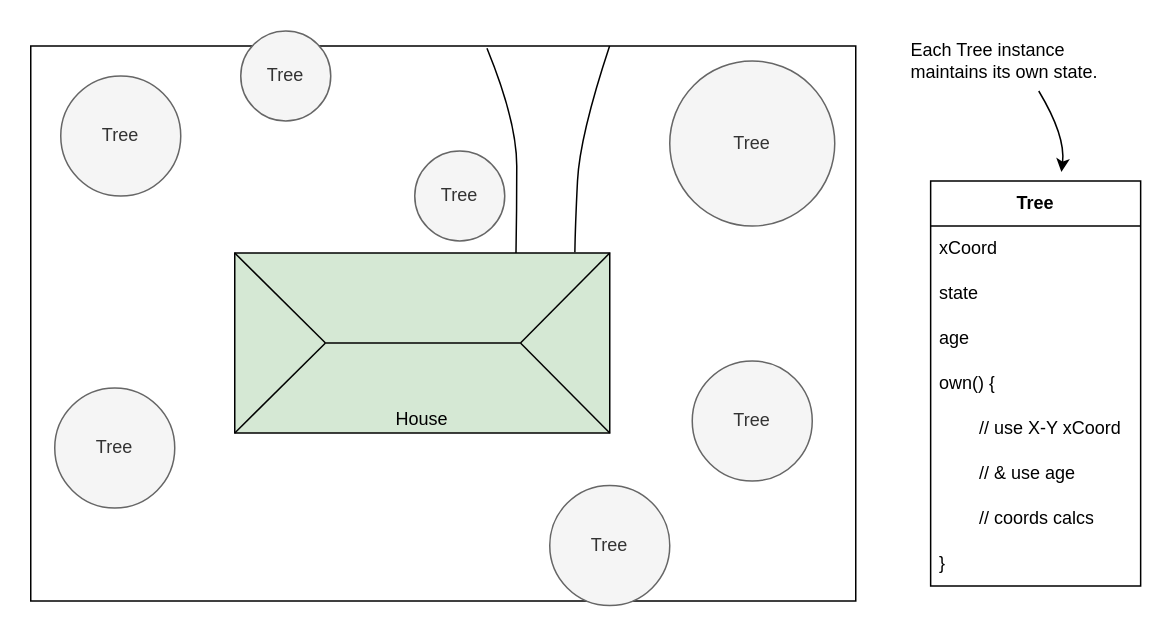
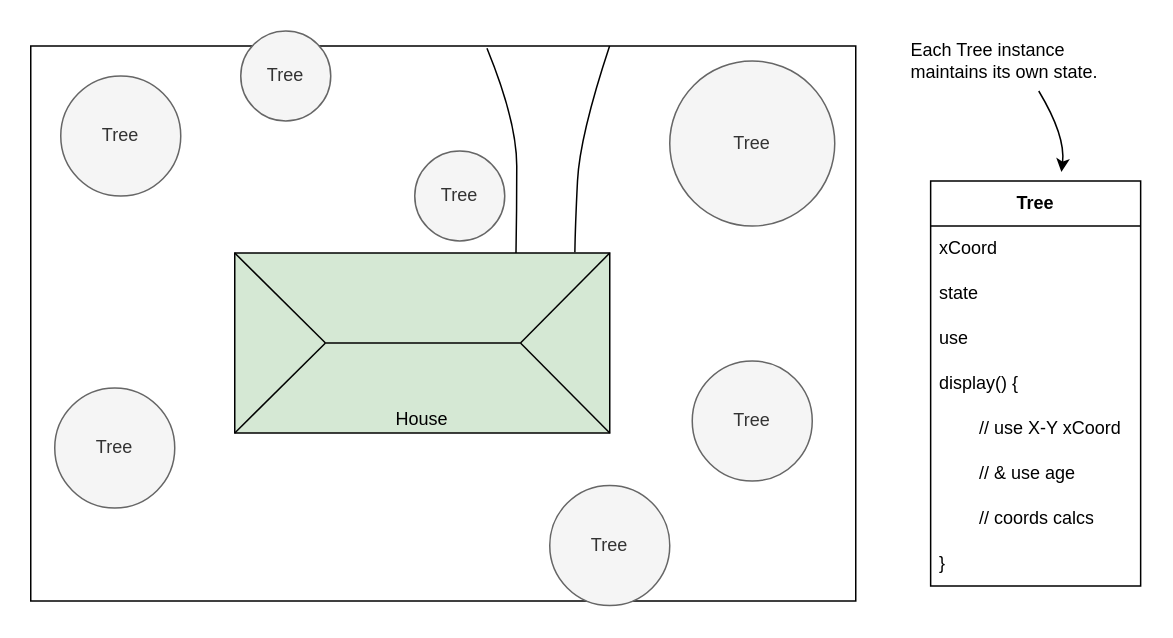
  <mxCell id="0" />
  <mxCell id="1" parent="0" />
  <mxCell id="2" value="" style="rounded=0;whiteSpace=wrap;html=1;" parent="1" vertex="1"><mxGeometry x="20" y="30" width="550" height="370" as="geometry" /></mxCell>
  <mxCell id="3" value="Tree" style="ellipse;whiteSpace=wrap;html=1;aspect=fixed;fillColor=#f5f5f5;fontColor=#333333;strokeColor=#666666;" parent="1" vertex="1"><mxGeometry x="40" y="50" width="80" height="80" as="geometry" /></mxCell>
  <mxCell id="4" value="Tree" style="ellipse;whiteSpace=wrap;html=1;aspect=fixed;fillColor=#f5f5f5;fontColor=#333333;strokeColor=#666666;" parent="1" vertex="1"><mxGeometry x="160" y="20" width="60" height="60" as="geometry" /></mxCell>
  <mxCell id="5" value="Tree" style="ellipse;whiteSpace=wrap;html=1;aspect=fixed;fillColor=#f5f5f5;fontColor=#333333;strokeColor=#666666;" parent="1" vertex="1"><mxGeometry x="36" y="258" width="80" height="80" as="geometry" /></mxCell>
  <mxCell id="6" value="Tree" style="ellipse;whiteSpace=wrap;html=1;aspect=fixed;fillColor=#f5f5f5;fontColor=#333333;strokeColor=#666666;" parent="1" vertex="1"><mxGeometry x="446" y="40" width="110" height="110" as="geometry" /></mxCell>
  <mxCell id="7" value="Tree" style="ellipse;whiteSpace=wrap;html=1;aspect=fixed;fillColor=#f5f5f5;fontColor=#333333;strokeColor=#666666;" parent="1" vertex="1"><mxGeometry x="461" y="240" width="80" height="80" as="geometry" /></mxCell>
  <mxCell id="8" value="Tree" style="ellipse;whiteSpace=wrap;html=1;aspect=fixed;fillColor=#f5f5f5;fontColor=#333333;strokeColor=#666666;" parent="1" vertex="1"><mxGeometry x="366" y="323" width="80" height="80" as="geometry" /></mxCell>
  <mxCell id="9" value="Tree" style="ellipse;whiteSpace=wrap;html=1;aspect=fixed;fillColor=#f5f5f5;fontColor=#333333;strokeColor=#666666;" parent="1" vertex="1"><mxGeometry x="276" y="100" width="60" height="60" as="geometry" /></mxCell>
  <mxCell id="10" value="House" style="rounded=0;whiteSpace=wrap;html=1;verticalAlign=bottom;fillColor=#d5e8d4;" parent="1" vertex="1"><mxGeometry x="156" y="168" width="250" height="120" as="geometry" /></mxCell>
  <mxCell id="11" value="" style="endArrow=none;html=1;entryX=0.75;entryY=0;entryDx=0;entryDy=0;exitX=0.518;exitY=0.004;exitDx=0;exitDy=0;exitPerimeter=0;curved=1;" parent="1" target="10" edge="1"><mxGeometry width="50" height="50" relative="1" as="geometry"><mxPoint x="324.14" y="31.48" as="sourcePoint" /><mxPoint x="296" y="550" as="targetPoint" /><Array as="points"><mxPoint x="344" y="80" /><mxPoint x="344" y="140" /></Array></mxGeometry></mxCell>
  <mxCell id="12" value="" style="endArrow=none;html=1;curved=1;exitX=0.907;exitY=-0.004;exitDx=0;exitDy=0;exitPerimeter=0;entryX=0.63;entryY=0;entryDx=0;entryDy=0;entryPerimeter=0;" parent="1" source="10" edge="1"><mxGeometry width="50" height="50" relative="1" as="geometry"><mxPoint x="246" y="560" as="sourcePoint" /><mxPoint x="405.9" y="30" as="targetPoint" /><Array as="points"><mxPoint x="383" y="150" /><mxPoint x="386" y="90" /></Array></mxGeometry></mxCell>
  <mxCell id="13" value="" style="endArrow=none;html=1;rounded=0;exitX=0;exitY=0;exitDx=0;exitDy=0;" parent="1" source="10" edge="1"><mxGeometry width="50" height="50" relative="1" as="geometry"><mxPoint x="176.5" y="188" as="sourcePoint" /><mxPoint x="216.5" y="228" as="targetPoint" /></mxGeometry></mxCell>
  <mxCell id="14" value="" style="endArrow=none;html=1;rounded=0;exitX=0;exitY=1;exitDx=0;exitDy=0;" parent="1" source="10" edge="1"><mxGeometry width="50" height="50" relative="1" as="geometry"><mxPoint x="176.5" y="268" as="sourcePoint" /><mxPoint x="216.5" y="228" as="targetPoint" /></mxGeometry></mxCell>
  <mxCell id="15" value="" style="endArrow=none;html=1;rounded=0;exitX=1;exitY=0;exitDx=0;exitDy=0;" parent="1" source="10" edge="1"><mxGeometry width="50" height="50" relative="1" as="geometry"><mxPoint x="385.5" y="188" as="sourcePoint" /><mxPoint x="346.5" y="228" as="targetPoint" /></mxGeometry></mxCell>
  <mxCell id="16" value="" style="endArrow=none;html=1;rounded=0;exitX=1;exitY=1;exitDx=0;exitDy=0;" parent="1" source="10" edge="1"><mxGeometry width="50" height="50" relative="1" as="geometry"><mxPoint x="385.5" y="268" as="sourcePoint" /><mxPoint x="346.5" y="228" as="targetPoint" /></mxGeometry></mxCell>
  <mxCell id="17" value="" style="endArrow=none;html=1;rounded=0;" parent="1" edge="1"><mxGeometry width="50" height="50" relative="1" as="geometry"><mxPoint x="216.5" y="228" as="sourcePoint" /><mxPoint x="346.5" y="228" as="targetPoint" /></mxGeometry></mxCell>
  <mxCell id="18" value="Tree" style="swimlane;fontStyle=1;childLayout=stackLayout;horizontal=1;startSize=30;horizontalStack=0;resizeParent=1;resizeParentMax=0;resizeLast=0;collapsible=1;marginBottom=0;whiteSpace=wrap;html=1;" vertex="1" parent="1"><mxGeometry x="619.93" y="120" width="140" height="270" as="geometry" /></mxCell>
  <mxCell id="19" value="xCoord" style="text;strokeColor=none;fillColor=none;align=left;verticalAlign=middle;spacingLeft=4;spacingRight=4;overflow=hidden;points=[[0,0.5],[1,0.5]];portConstraint=eastwest;rotatable=0;whiteSpace=wrap;html=1;" vertex="1" parent="18"><mxGeometry y="30" width="140" height="30" as="geometry" /></mxCell>
  <mxCell id="20" value="state" style="text;strokeColor=none;fillColor=none;align=left;verticalAlign=middle;spacingLeft=4;spacingRight=4;overflow=hidden;points=[[0,0.5],[1,0.5]];portConstraint=eastwest;rotatable=0;whiteSpace=wrap;html=1;" vertex="1" parent="18"><mxGeometry y="60" width="140" height="30" as="geometry" /></mxCell>
- <mxCell id="21" value="age" style="text;strokeColor=none;fillColor=none;align=left;verticalAlign=middle;spacingLeft=4;spacingRight=4;overflow=hidden;points=[[0,0.5],[1,0.5]];portConstraint=eastwest;rotatable=0;whiteSpace=wrap;html=1;" vertex="1" parent="18"><mxGeometry y="90" width="140" height="30" as="geometry" /></mxCell>
- <mxCell id="22" value="own() {" style="text;strokeColor=none;fillColor=none;align=left;verticalAlign=middle;spacingLeft=4;spacingRight=4;overflow=hidden;points=[[0,0.5],[1,0.5]];portConstraint=eastwest;rotatable=0;whiteSpace=wrap;html=1;" vertex="1" parent="18"><mxGeometry y="120" width="140" height="30" as="geometry" /></mxCell>
+ <mxCell id="21" value="use" style="text;strokeColor=none;fillColor=none;align=left;verticalAlign=middle;spacingLeft=4;spacingRight=4;overflow=hidden;points=[[0,0.5],[1,0.5]];portConstraint=eastwest;rotatable=0;whiteSpace=wrap;html=1;" vertex="1" parent="18"><mxGeometry y="90" width="140" height="30" as="geometry" /></mxCell>
+ <mxCell id="22" value="display() {" style="text;strokeColor=none;fillColor=none;align=left;verticalAlign=middle;spacingLeft=4;spacingRight=4;overflow=hidden;points=[[0,0.5],[1,0.5]];portConstraint=eastwest;rotatable=0;whiteSpace=wrap;html=1;" vertex="1" parent="18"><mxGeometry y="120" width="140" height="30" as="geometry" /></mxCell>
  <mxCell id="23" value="&lt;span style=&quot;white-space: pre;&quot;&gt;&#09;&lt;/span&gt;// use X-Y xCoord" style="text;strokeColor=none;fillColor=none;align=left;verticalAlign=middle;spacingLeft=4;spacingRight=4;overflow=hidden;points=[[0,0.5],[1,0.5]];portConstraint=eastwest;rotatable=0;whiteSpace=wrap;html=1;" vertex="1" parent="18"><mxGeometry y="150" width="140" height="30" as="geometry" /></mxCell>
  <mxCell id="24" value="&lt;span style=&quot;white-space: pre;&quot;&gt;&#09;&lt;/span&gt;// &amp;amp; use age" style="text;strokeColor=none;fillColor=none;align=left;verticalAlign=middle;spacingLeft=4;spacingRight=4;overflow=hidden;points=[[0,0.5],[1,0.5]];portConstraint=eastwest;rotatable=0;whiteSpace=wrap;html=1;" vertex="1" parent="18"><mxGeometry y="180" width="140" height="30" as="geometry" /></mxCell>
  <mxCell id="25" value="&lt;span style=&quot;white-space: pre;&quot;&gt;&#09;&lt;/span&gt;// coords calcs" style="text;strokeColor=none;fillColor=none;align=left;verticalAlign=middle;spacingLeft=4;spacingRight=4;overflow=hidden;points=[[0,0.5],[1,0.5]];portConstraint=eastwest;rotatable=0;whiteSpace=wrap;html=1;" vertex="1" parent="18"><mxGeometry y="210" width="140" height="30" as="geometry" /></mxCell>
  <mxCell id="26" value="}" style="text;strokeColor=none;fillColor=none;align=left;verticalAlign=middle;spacingLeft=4;spacingRight=4;overflow=hidden;points=[[0,0.5],[1,0.5]];portConstraint=eastwest;rotatable=0;whiteSpace=wrap;html=1;" vertex="1" parent="18"><mxGeometry y="240" width="140" height="30" as="geometry" /></mxCell>
  <mxCell id="27" value="&lt;div&gt;Each Tree instance&lt;/div&gt;&lt;div&gt;maintains its own state.&lt;/div&gt;" style="text;html=1;align=left;verticalAlign=middle;resizable=0;points=[];autosize=1;strokeColor=none;fillColor=none;" vertex="1" parent="1"><mxGeometry x="605" y="20" width="150" height="40" as="geometry" /></mxCell>
  <mxCell id="28" value="" style="endArrow=classic;html=1;spacingTop=0;spacingBottom=0;targetPerimeterSpacing=6;curved=1;" edge="1" parent="1" source="27" target="18"><mxGeometry width="50" height="50" relative="1" as="geometry"><mxPoint x="860" y="210" as="sourcePoint" /><mxPoint x="910" y="160" as="targetPoint" /><Array as="points"><mxPoint x="710" y="90" /></Array></mxGeometry></mxCell>
